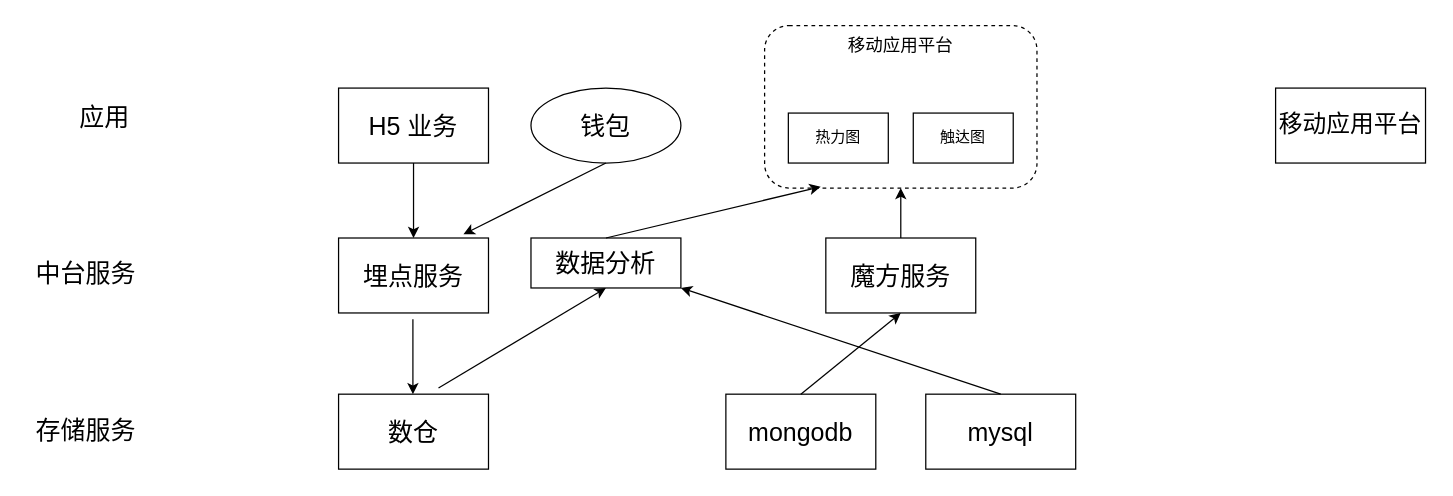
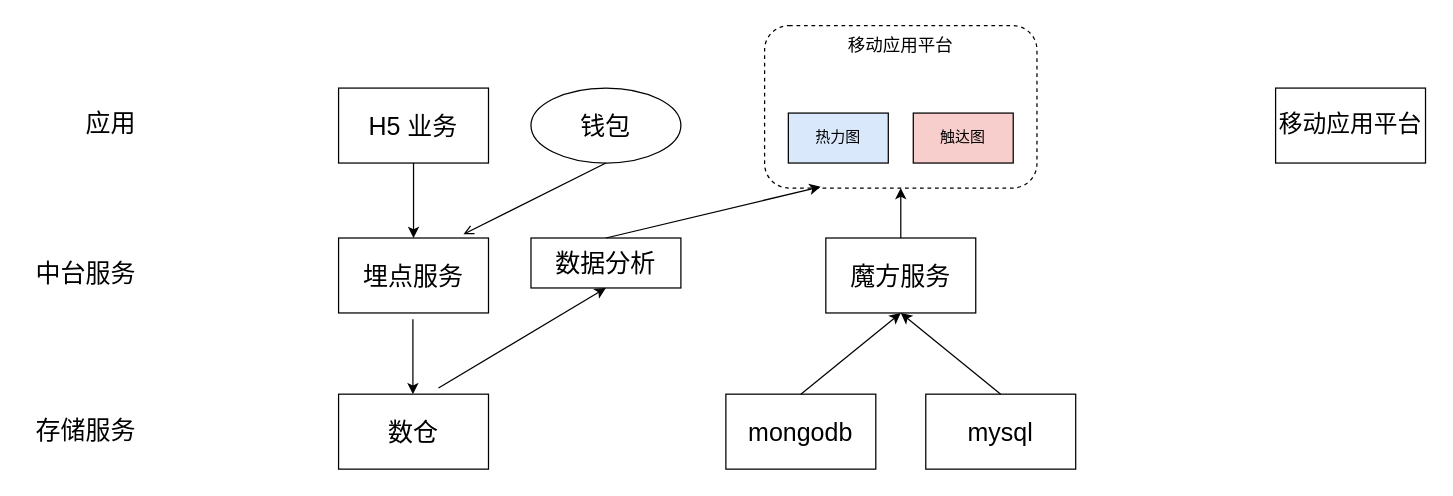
  <mxCell id="0" />
  <mxCell id="1" parent="0" />
  <mxCell id="2" value="" style="rounded=1;whiteSpace=wrap;html=1;fontSize=14;dashed=1;fillColor=none;" vertex="1" parent="1"><mxGeometry x="611" y="20" width="218" height="130" as="geometry" /></mxCell>
  <mxCell id="3" value="H5 业务" style="rounded=0;whiteSpace=wrap;html=1;fontSize=20;" vertex="1" parent="1"><mxGeometry x="270" y="70" width="120" height="60" as="geometry" /></mxCell>
  <mxCell id="4" value="钱包" style="ellipse;whiteSpace=wrap;html=1;fontSize=20;" vertex="1" parent="1"><mxGeometry x="424" y="70" width="120" height="60" as="geometry" /></mxCell>
  <mxCell id="5" value="埋点服务" style="rounded=0;whiteSpace=wrap;html=1;fontSize=20;" vertex="1" parent="1"><mxGeometry x="270" y="190" width="120" height="60" as="geometry" /></mxCell>
  <mxCell id="6" value="中台服务" style="text;html=1;strokeColor=none;fillColor=none;align=right;verticalAlign=middle;whiteSpace=wrap;rounded=0;fontSize=20;" vertex="1" parent="1"><mxGeometry x="20" y="202.5" width="90" height="30" as="geometry" /></mxCell>
- <mxCell id="7" value="应用" style="text;html=1;strokeColor=none;fillColor=none;align=right;verticalAlign=middle;whiteSpace=wrap;rounded=0;fontSize=20;" vertex="1" parent="1"><mxGeometry x="15" y="77.5" width="90" height="30" as="geometry" /></mxCell>
+ <mxCell id="7" value="应用" style="text;html=1;strokeColor=none;fillColor=none;align=right;verticalAlign=middle;whiteSpace=wrap;rounded=0;fontSize=20;" vertex="1" parent="1"><mxGeometry x="20" y="82.5" width="90" height="30" as="geometry" /></mxCell>
  <mxCell id="8" value="数据分析" style="rounded=0;whiteSpace=wrap;html=1;fontSize=20;" vertex="1" parent="1"><mxGeometry x="424" y="190" width="120" height="40" as="geometry" /></mxCell>
  <mxCell id="9" value="存储服务" style="text;html=1;strokeColor=none;fillColor=none;align=right;verticalAlign=middle;whiteSpace=wrap;rounded=0;fontSize=20;" vertex="1" parent="1"><mxGeometry x="20" y="327.5" width="90" height="30" as="geometry" /></mxCell>
  <mxCell id="10" value="数仓" style="rounded=0;whiteSpace=wrap;html=1;fontSize=20;" vertex="1" parent="1"><mxGeometry x="270" y="315" width="120" height="60" as="geometry" /></mxCell>
  <mxCell id="11" value="" style="endArrow=classic;html=1;rounded=0;fontSize=20;exitX=0.5;exitY=1;exitDx=0;exitDy=0;" edge="1" parent="1" source="3" target="5"><mxGeometry width="50" height="50" relative="1" as="geometry"><mxPoint x="330" y="180" as="sourcePoint" /><mxPoint x="380" y="130" as="targetPoint" /></mxGeometry></mxCell>
- <mxCell id="12" value="" style="endArrow=classic;html=1;rounded=0;fontSize=20;exitX=0.5;exitY=1;exitDx=0;exitDy=0;entryX=0.833;entryY=-0.05;entryDx=0;entryDy=0;entryPerimeter=0;" edge="1" parent="1" source="4" target="5"><mxGeometry width="50" height="50" relative="1" as="geometry"><mxPoint x="340" y="140" as="sourcePoint" /><mxPoint x="340" y="200" as="targetPoint" /></mxGeometry></mxCell>
+ <mxCell id="12" value="" style="endArrow=open;html=1;rounded=0;fontSize=20;exitX=0.5;exitY=1;exitDx=0;exitDy=0;entryX=0.833;entryY=-0.05;entryDx=0;entryDy=0;entryPerimeter=0;" edge="1" parent="1" source="4" target="5"><mxGeometry width="50" height="50" relative="1" as="geometry"><mxPoint x="340" y="140" as="sourcePoint" /><mxPoint x="340" y="200" as="targetPoint" /></mxGeometry></mxCell>
  <mxCell id="13" value="" style="endArrow=classic;html=1;rounded=0;fontSize=20;exitX=0.5;exitY=1;exitDx=0;exitDy=0;" edge="1" parent="1"><mxGeometry width="50" height="50" relative="1" as="geometry"><mxPoint x="329.5" y="255" as="sourcePoint" /><mxPoint x="329.5" y="315" as="targetPoint" /></mxGeometry></mxCell>
  <mxCell id="14" value="mongodb" style="rounded=0;whiteSpace=wrap;html=1;fontSize=20;" vertex="1" parent="1"><mxGeometry x="580" y="315" width="120" height="60" as="geometry" /></mxCell>
  <mxCell id="15" value="mysql" style="rounded=0;whiteSpace=wrap;html=1;fontSize=20;" vertex="1" parent="1"><mxGeometry x="740" y="315" width="120" height="60" as="geometry" /></mxCell>
  <mxCell id="16" value="魔方服务" style="rounded=0;whiteSpace=wrap;html=1;fontSize=20;" vertex="1" parent="1"><mxGeometry x="660" y="190" width="120" height="60" as="geometry" /></mxCell>
- <mxCell id="17" value="热力图" style="rounded=0;whiteSpace=wrap;html=1;fontSize=12;" vertex="1" parent="1"><mxGeometry x="630" y="90" width="80" height="40" as="geometry" /></mxCell>
+ <mxCell id="17" value="热力图" style="rounded=0;whiteSpace=wrap;html=1;fontSize=12;fillColor=#dae8fc;" vertex="1" parent="1"><mxGeometry x="630" y="90" width="80" height="40" as="geometry" /></mxCell>
  <mxCell id="18" value="移动应用平台" style="rounded=0;whiteSpace=wrap;html=1;fontSize=19;" vertex="1" parent="1"><mxGeometry x="1020" y="70" width="120" height="60" as="geometry" /></mxCell>
  <mxCell id="19" value="&lt;font style=&quot;font-size: 14px;&quot;&gt;移动应用平台&lt;/font&gt;" style="text;html=1;strokeColor=none;fillColor=none;align=center;verticalAlign=middle;whiteSpace=wrap;rounded=0;fontSize=19;" vertex="1" parent="1"><mxGeometry x="655" y="20" width="130" height="30" as="geometry" /></mxCell>
- <mxCell id="20" value="触达图" style="rounded=0;whiteSpace=wrap;html=1;fontSize=12;" vertex="1" parent="1"><mxGeometry x="730" y="90" width="80" height="40" as="geometry" /></mxCell>
+ <mxCell id="20" value="触达图" style="rounded=0;whiteSpace=wrap;html=1;fontSize=12;fillColor=#f8cecc;" vertex="1" parent="1"><mxGeometry x="730" y="90" width="80" height="40" as="geometry" /></mxCell>
  <mxCell id="21" value="" style="endArrow=classic;html=1;rounded=0;fontSize=20;entryX=0.5;entryY=1;entryDx=0;entryDy=0;" edge="1" parent="1" target="8"><mxGeometry width="50" height="50" relative="1" as="geometry"><mxPoint x="350" y="310" as="sourcePoint" /><mxPoint x="339.5" y="325" as="targetPoint" /></mxGeometry></mxCell>
  <mxCell id="22" value="" style="endArrow=classic;html=1;rounded=0;fontSize=20;entryX=0.206;entryY=0.992;entryDx=0;entryDy=0;entryPerimeter=0;exitX=0.5;exitY=0;exitDx=0;exitDy=0;" edge="1" parent="1" source="8" target="2"><mxGeometry width="50" height="50" relative="1" as="geometry"><mxPoint x="370" y="320" as="sourcePoint" /><mxPoint x="494" y="260" as="targetPoint" /></mxGeometry></mxCell>
  <mxCell id="23" value="" style="endArrow=classic;html=1;rounded=0;fontSize=20;entryX=0.5;entryY=1;entryDx=0;entryDy=0;" edge="1" parent="1" source="16" target="2"><mxGeometry width="50" height="50" relative="1" as="geometry"><mxPoint x="494" y="200" as="sourcePoint" /><mxPoint x="665.908" y="158.96" as="targetPoint" /></mxGeometry></mxCell>
  <mxCell id="24" value="" style="endArrow=classic;html=1;rounded=0;fontSize=20;entryX=0.5;entryY=1;entryDx=0;entryDy=0;exitX=0.5;exitY=0;exitDx=0;exitDy=0;" edge="1" parent="1" source="14" target="16"><mxGeometry width="50" height="50" relative="1" as="geometry"><mxPoint x="360" y="320" as="sourcePoint" /><mxPoint x="494" y="260" as="targetPoint" /></mxGeometry></mxCell>
- <mxCell id="25" value="" style="endArrow=classic;html=1;rounded=0;fontSize=20;exitX=0.5;exitY=0;exitDx=0;exitDy=0;" edge="1" parent="1" source="15" target="8"><mxGeometry width="50" height="50" relative="1" as="geometry"><mxPoint x="650" y="325" as="sourcePoint" /><mxPoint x="721" y="261.98" as="targetPoint" /></mxGeometry></mxCell>
+ <mxCell id="25" value="" style="endArrow=classic;html=1;rounded=0;fontSize=20;entryX=0.5;entryY=1;entryDx=0;entryDy=0;exitX=0.5;exitY=0;exitDx=0;exitDy=0;" edge="1" parent="1" source="15" target="16"><mxGeometry width="50" height="50" relative="1" as="geometry"><mxPoint x="650" y="325" as="sourcePoint" /><mxPoint x="721" y="261.98" as="targetPoint" /></mxGeometry></mxCell>
